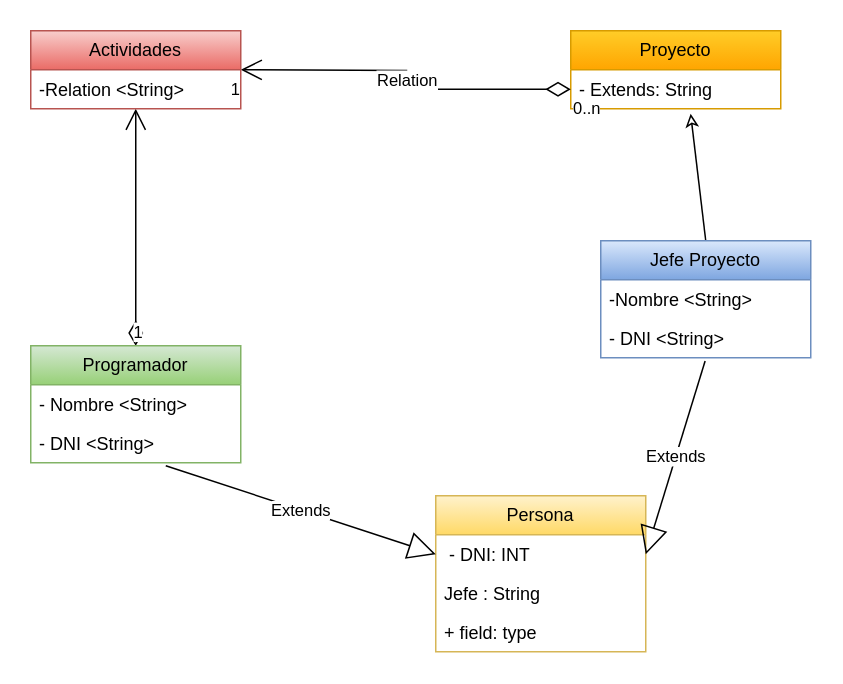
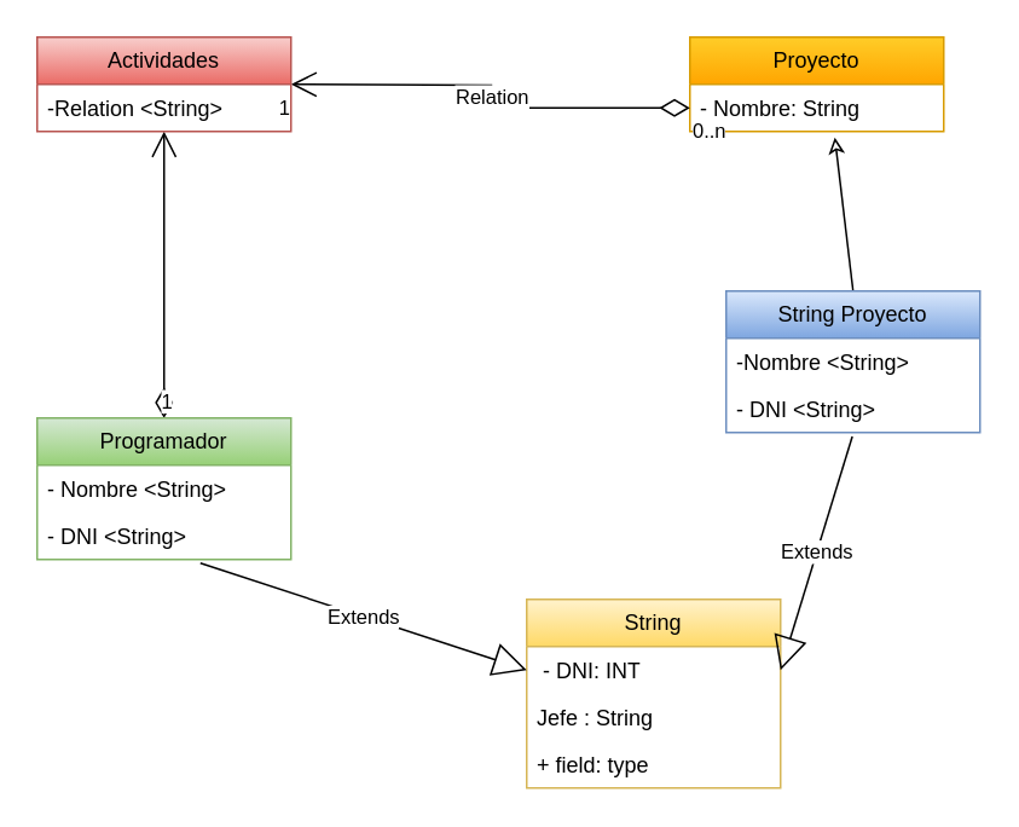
  <mxCell id="0" />
  <mxCell id="1" parent="0" />
  <mxCell id="2" value="Proyecto" style="swimlane;fontStyle=0;childLayout=stackLayout;horizontal=1;startSize=26;fillColor=#ffcd28;horizontalStack=0;resizeParent=1;resizeParentMax=0;resizeLast=0;collapsible=1;marginBottom=0;whiteSpace=wrap;html=1;strokeColor=#d79b00;gradientColor=#ffa500;" parent="1" vertex="1"><mxGeometry x="380" y="20" width="140" height="52" as="geometry" /></mxCell>
- <mxCell id="3" value="- Extends: String" style="text;strokeColor=none;fillColor=none;align=left;verticalAlign=top;spacingLeft=4;spacingRight=4;overflow=hidden;rotatable=0;points=[[0,0.5],[1,0.5]];portConstraint=eastwest;whiteSpace=wrap;html=1;" parent="2" vertex="1"><mxGeometry y="26" width="140" height="26" as="geometry" /></mxCell>
+ <mxCell id="3" value="- Nombre: String" style="text;strokeColor=none;fillColor=none;align=left;verticalAlign=top;spacingLeft=4;spacingRight=4;overflow=hidden;rotatable=0;points=[[0,0.5],[1,0.5]];portConstraint=eastwest;whiteSpace=wrap;html=1;" parent="2" vertex="1"><mxGeometry y="26" width="140" height="26" as="geometry" /></mxCell>
  <mxCell id="4" style="rounded=0;orthogonalLoop=1;jettySize=auto;html=1;entryX=0.571;entryY=1.131;entryDx=0;entryDy=0;entryPerimeter=0;endArrow=classic;endFill=0;exitX=0.5;exitY=0;exitDx=0;exitDy=0;" parent="1" source="13" target="3" edge="1"><mxGeometry relative="1" as="geometry"><mxPoint x="550" y="110" as="sourcePoint" /></mxGeometry></mxCell>
- <mxCell id="5" value="Persona" style="swimlane;fontStyle=0;childLayout=stackLayout;horizontal=1;startSize=26;fillColor=#fff2cc;horizontalStack=0;resizeParent=1;resizeParentMax=0;resizeLast=0;collapsible=1;marginBottom=0;whiteSpace=wrap;html=1;strokeColor=#d6b656;gradientColor=#ffd966;" parent="1" vertex="1"><mxGeometry x="290" y="330" width="140" height="104" as="geometry" /></mxCell>
+ <mxCell id="5" value="String" style="swimlane;fontStyle=0;childLayout=stackLayout;horizontal=1;startSize=26;fillColor=#fff2cc;horizontalStack=0;resizeParent=1;resizeParentMax=0;resizeLast=0;collapsible=1;marginBottom=0;whiteSpace=wrap;html=1;strokeColor=#d6b656;gradientColor=#ffd966;" parent="1" vertex="1"><mxGeometry x="290" y="330" width="140" height="104" as="geometry" /></mxCell>
  <mxCell id="6" value="&amp;nbsp;- DNI: INT" style="text;strokeColor=none;fillColor=none;align=left;verticalAlign=top;spacingLeft=4;spacingRight=4;overflow=hidden;rotatable=0;points=[[0,0.5],[1,0.5]];portConstraint=eastwest;whiteSpace=wrap;html=1;" parent="5" vertex="1"><mxGeometry y="26" width="140" height="26" as="geometry" /></mxCell>
  <mxCell id="7" value="Jefe : String" style="text;strokeColor=none;fillColor=none;align=left;verticalAlign=top;spacingLeft=4;spacingRight=4;overflow=hidden;rotatable=0;points=[[0,0.5],[1,0.5]];portConstraint=eastwest;whiteSpace=wrap;html=1;" parent="5" vertex="1"><mxGeometry y="52" width="140" height="26" as="geometry" /></mxCell>
  <mxCell id="8" value="+ field: type" style="text;strokeColor=none;fillColor=none;align=left;verticalAlign=top;spacingLeft=4;spacingRight=4;overflow=hidden;rotatable=0;points=[[0,0.5],[1,0.5]];portConstraint=eastwest;whiteSpace=wrap;html=1;" parent="5" vertex="1"><mxGeometry y="78" width="140" height="26" as="geometry" /></mxCell>
  <mxCell id="9" value="Relation" style="endArrow=open;html=1;endSize=12;startArrow=diamondThin;startSize=14;startFill=0;edgeStyle=orthogonalEdgeStyle;rounded=0;exitX=0;exitY=0.5;exitDx=0;exitDy=0;entryX=1;entryY=0.5;entryDx=0;entryDy=0;" parent="1" source="3" edge="1"><mxGeometry relative="1" as="geometry"><mxPoint x="90" y="130" as="sourcePoint" /><mxPoint x="160" y="46" as="targetPoint" /></mxGeometry></mxCell>
  <mxCell id="10" value="0..n" style="edgeLabel;resizable=0;html=1;align=left;verticalAlign=top;" parent="9" connectable="0" vertex="1"><mxGeometry x="-1" relative="1" as="geometry" /></mxCell>
  <mxCell id="11" value="1" style="edgeLabel;resizable=0;html=1;align=right;verticalAlign=top;" parent="9" connectable="0" vertex="1"><mxGeometry x="1" relative="1" as="geometry" /></mxCell>
  <mxCell id="12" value="1" style="endArrow=open;html=1;endSize=12;startArrow=diamondThin;startSize=14;startFill=0;edgeStyle=orthogonalEdgeStyle;align=left;verticalAlign=bottom;rounded=0;exitX=0.5;exitY=0;exitDx=0;exitDy=0;entryX=0.5;entryY=1;entryDx=0;entryDy=0;" parent="1" edge="1"><mxGeometry x="-1" y="3" relative="1" as="geometry"><mxPoint x="90" y="230" as="sourcePoint" /><mxPoint x="90" y="72" as="targetPoint" /></mxGeometry></mxCell>
- <mxCell id="13" value="Jefe Proyecto" style="swimlane;fontStyle=0;childLayout=stackLayout;horizontal=1;startSize=26;fillColor=#dae8fc;horizontalStack=0;resizeParent=1;resizeParentMax=0;resizeLast=0;collapsible=1;marginBottom=0;whiteSpace=wrap;html=1;gradientColor=#7ea6e0;strokeColor=#6c8ebf;" vertex="1" parent="1"><mxGeometry x="400" y="160" width="140" height="78" as="geometry" /></mxCell>
+ <mxCell id="13" value="String Proyecto" style="swimlane;fontStyle=0;childLayout=stackLayout;horizontal=1;startSize=26;fillColor=#dae8fc;horizontalStack=0;resizeParent=1;resizeParentMax=0;resizeLast=0;collapsible=1;marginBottom=0;whiteSpace=wrap;html=1;gradientColor=#7ea6e0;strokeColor=#6c8ebf;" vertex="1" parent="1"><mxGeometry x="400" y="160" width="140" height="78" as="geometry" /></mxCell>
  <mxCell id="14" value="-Nombre &amp;lt;String&amp;gt;" style="text;strokeColor=none;fillColor=none;align=left;verticalAlign=top;spacingLeft=4;spacingRight=4;overflow=hidden;rotatable=0;points=[[0,0.5],[1,0.5]];portConstraint=eastwest;whiteSpace=wrap;html=1;" vertex="1" parent="13"><mxGeometry y="26" width="140" height="26" as="geometry" /></mxCell>
  <mxCell id="15" value="- DNI &amp;lt;String&amp;gt;" style="text;strokeColor=none;fillColor=none;align=left;verticalAlign=top;spacingLeft=4;spacingRight=4;overflow=hidden;rotatable=0;points=[[0,0.5],[1,0.5]];portConstraint=eastwest;whiteSpace=wrap;html=1;" vertex="1" parent="13"><mxGeometry y="52" width="140" height="26" as="geometry" /></mxCell>
  <mxCell id="16" value="Actividades" style="swimlane;fontStyle=0;childLayout=stackLayout;horizontal=1;startSize=26;fillColor=#f8cecc;horizontalStack=0;resizeParent=1;resizeParentMax=0;resizeLast=0;collapsible=1;marginBottom=0;whiteSpace=wrap;html=1;gradientColor=#ea6b66;strokeColor=#b85450;" vertex="1" parent="1"><mxGeometry x="20" y="20" width="140" height="52" as="geometry" /></mxCell>
  <mxCell id="17" value="-Relation &amp;lt;String&amp;gt;" style="text;strokeColor=none;fillColor=none;align=left;verticalAlign=top;spacingLeft=4;spacingRight=4;overflow=hidden;rotatable=0;points=[[0,0.5],[1,0.5]];portConstraint=eastwest;whiteSpace=wrap;html=1;" vertex="1" parent="16"><mxGeometry y="26" width="140" height="26" as="geometry" /></mxCell>
  <mxCell id="18" value="Programador" style="swimlane;fontStyle=0;childLayout=stackLayout;horizontal=1;startSize=26;fillColor=#d5e8d4;horizontalStack=0;resizeParent=1;resizeParentMax=0;resizeLast=0;collapsible=1;marginBottom=0;whiteSpace=wrap;html=1;gradientColor=#97d077;strokeColor=#82b366;" vertex="1" parent="1"><mxGeometry x="20" y="230" width="140" height="78" as="geometry" /></mxCell>
  <mxCell id="19" value="- Nombre &amp;lt;String&amp;gt;" style="text;strokeColor=none;fillColor=none;align=left;verticalAlign=top;spacingLeft=4;spacingRight=4;overflow=hidden;rotatable=0;points=[[0,0.5],[1,0.5]];portConstraint=eastwest;whiteSpace=wrap;html=1;" vertex="1" parent="18"><mxGeometry y="26" width="140" height="26" as="geometry" /></mxCell>
  <mxCell id="20" value="- DNI &amp;lt;String&amp;gt;" style="text;strokeColor=none;fillColor=none;align=left;verticalAlign=top;spacingLeft=4;spacingRight=4;overflow=hidden;rotatable=0;points=[[0,0.5],[1,0.5]];portConstraint=eastwest;whiteSpace=wrap;html=1;" vertex="1" parent="18"><mxGeometry y="52" width="140" height="26" as="geometry" /></mxCell>
  <mxCell id="21" value="Extends" style="endArrow=block;endSize=16;endFill=0;html=1;rounded=0;entryX=0;entryY=0.5;entryDx=0;entryDy=0;" edge="1" parent="1" target="6"><mxGeometry width="160" relative="1" as="geometry"><mxPoint x="110" y="310" as="sourcePoint" /><mxPoint x="270" y="310" as="targetPoint" /></mxGeometry></mxCell>
  <mxCell id="22" value="Extends" style="endArrow=block;endSize=16;endFill=0;html=1;rounded=0;exitX=0.497;exitY=1.085;exitDx=0;exitDy=0;exitPerimeter=0;entryX=1;entryY=0.5;entryDx=0;entryDy=0;" edge="1" parent="1" source="15" target="6"><mxGeometry width="160" relative="1" as="geometry"><mxPoint x="470" y="330" as="sourcePoint" /><mxPoint x="630" y="330" as="targetPoint" /></mxGeometry></mxCell>
